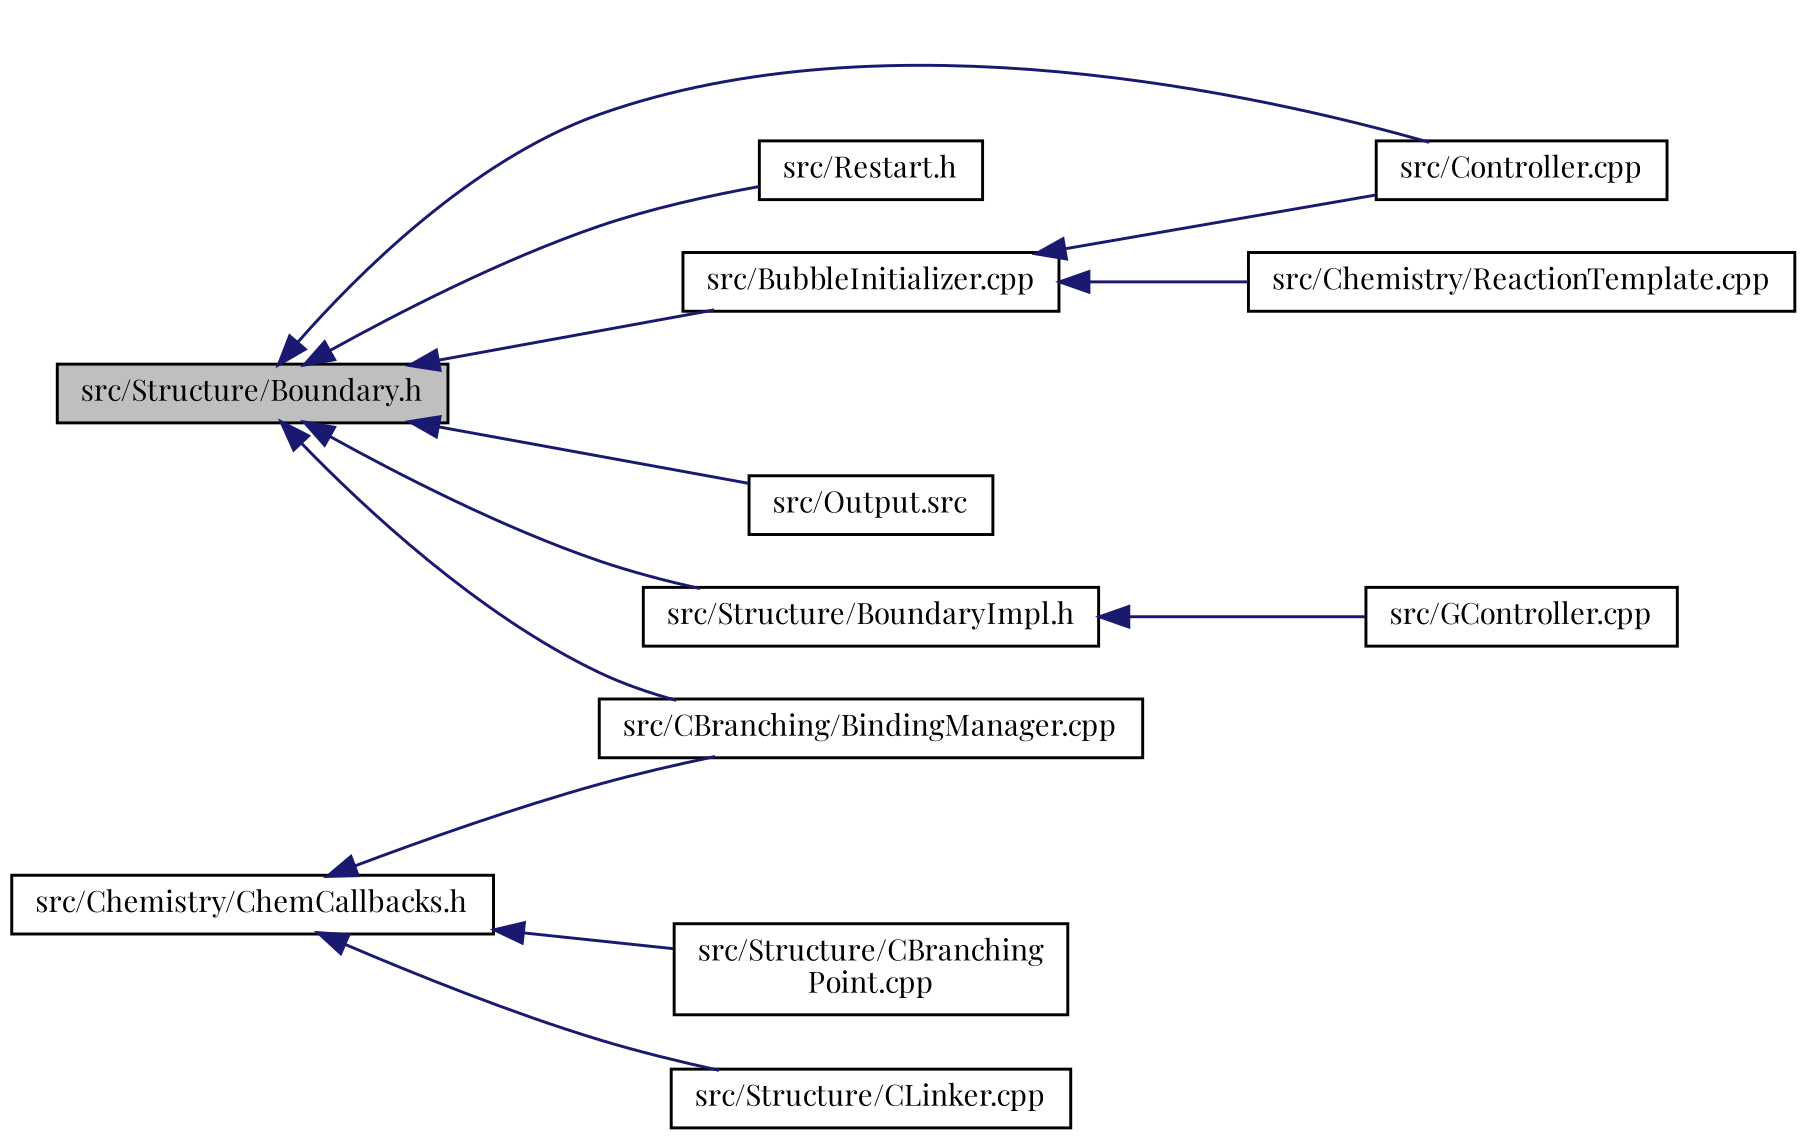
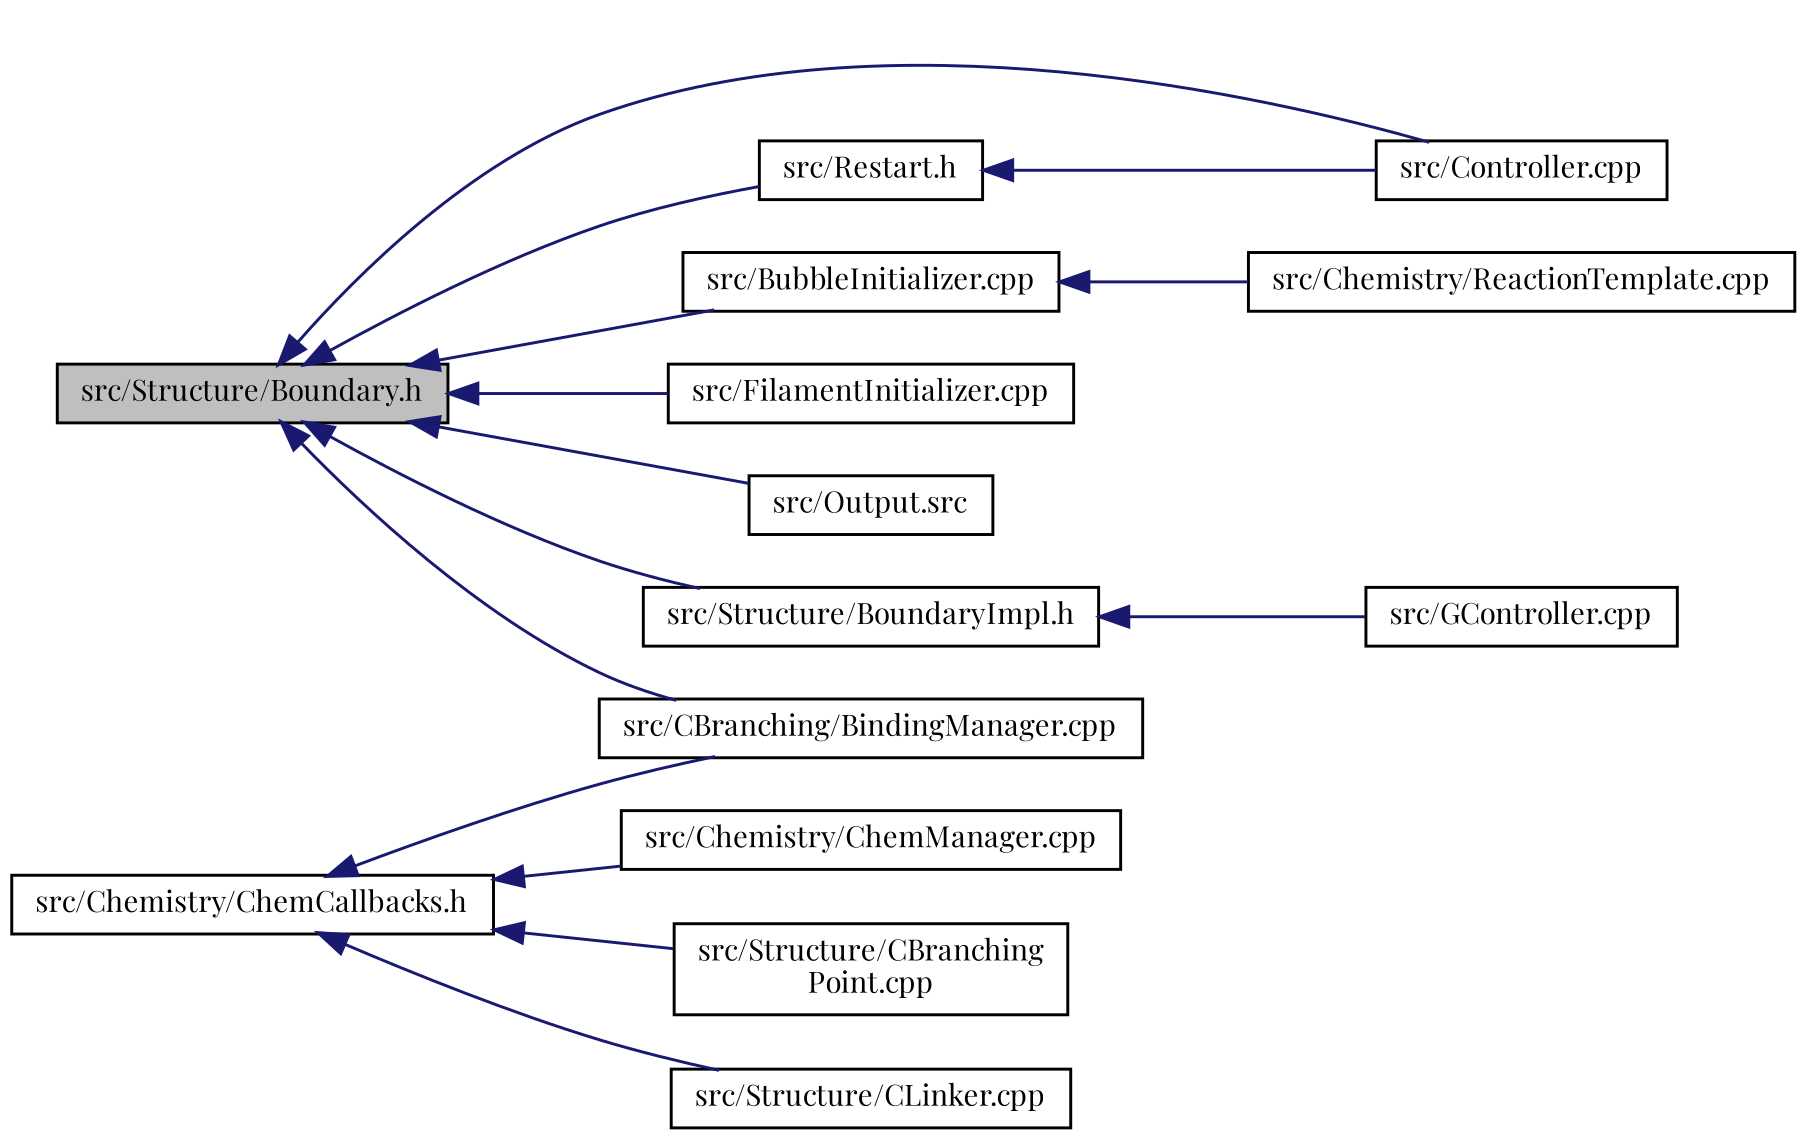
  digraph {
    fontname="Playfair Display"
    rankdir=LR
    node [color=black fillcolor=white fontname="Playfair Display" fontsize=10 shape=record style=filled]
    edge [color=midnightblue dir=back fontname="Playfair Display" fontsize=10 labelfontname=Helvetica labelfontsize=10 style=solid]
    n1 [fillcolor=grey75 fontcolor=black height=0.2 label="src/Structure/Boundary.h" width=0.4]
    n2 [height=0.2 label="src/BubbleInitializer.cpp" width=0.4]
    n3 [height=0.2 label="src/CBranching/BindingManager.cpp" width=0.4]
    n4 [height=0.2 label="src/Controller.cpp" width=0.4]
    n5 [height=0.2 label="src/Restart.h" width=0.4]
+   n6 [height=0.2 label="src/FilamentInitializer.cpp" width=0.4]
    n7 [height=0.2 label="src/Output.src" width=0.4]
    n8 [height=0.2 label="src/Structure/BoundaryImpl.h" width=0.4]
    n9 [height=0.2 label="src/Chemistry/ReactionTemplate.cpp" width=0.4]
    n10 [height=0.2 label="src/Chemistry/ChemCallbacks.h" width=0.4]
+   n11 [height=0.2 label="src/Chemistry/ChemManager.cpp" width=0.4]
    n12 [height=0.2 label="src/Structure/CBranching\lPoint.cpp" width=0.4]
    n13 [height=0.2 label="src/Structure/CLinker.cpp" width=0.4]
    n14 [height=0.2 label="src/GController.cpp" width=0.4]
    n1 -> n2
    n1 -> n3
    n1 -> n4
    n1 -> n5
+   n1 -> n6
    n1 -> n7
    n1 -> n8
    n2 -> n9
-   n2 -> n4
+   n5 -> n4
    n8 -> n14
    n10 -> n3
+   n10 -> n11
    n10 -> n12
    n10 -> n13
  }
